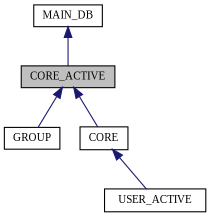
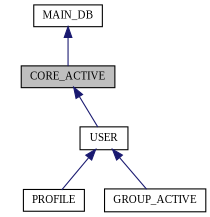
  digraph {
    fontname="Liberation Serif"
    node [color=black fillcolor=white fontname="Liberation Serif" fontsize=10 shape=record style=filled]
    edge [color=midnightblue dir=back fontname="Liberation Serif" fontsize=10 labelfontname=Helvetica labelfontsize=10 style=solid]
    n1 [fillcolor=grey75 fontcolor=black height=0.2 label=CORE_ACTIVE width=0.4]
-   n2 [height=0.2 label=GROUP width=0.4]
-   n3 [height=0.2 label=CORE width=0.4]
-   n5 [height=0.2 label=USER_ACTIVE width=0.4]
+   n3 [height=0.2 label=USER width=0.4]
+   n4 [height=0.2 label=PROFILE width=0.4]
+   n5 [height=0.2 label=GROUP_ACTIVE width=0.4]
    n6 [height=0.2 label=MAIN_DB width=0.4]
-   n1 -> n2
    n1 -> n3
+   n3 -> n4
    n3 -> n5
    n6 -> n1
  }
